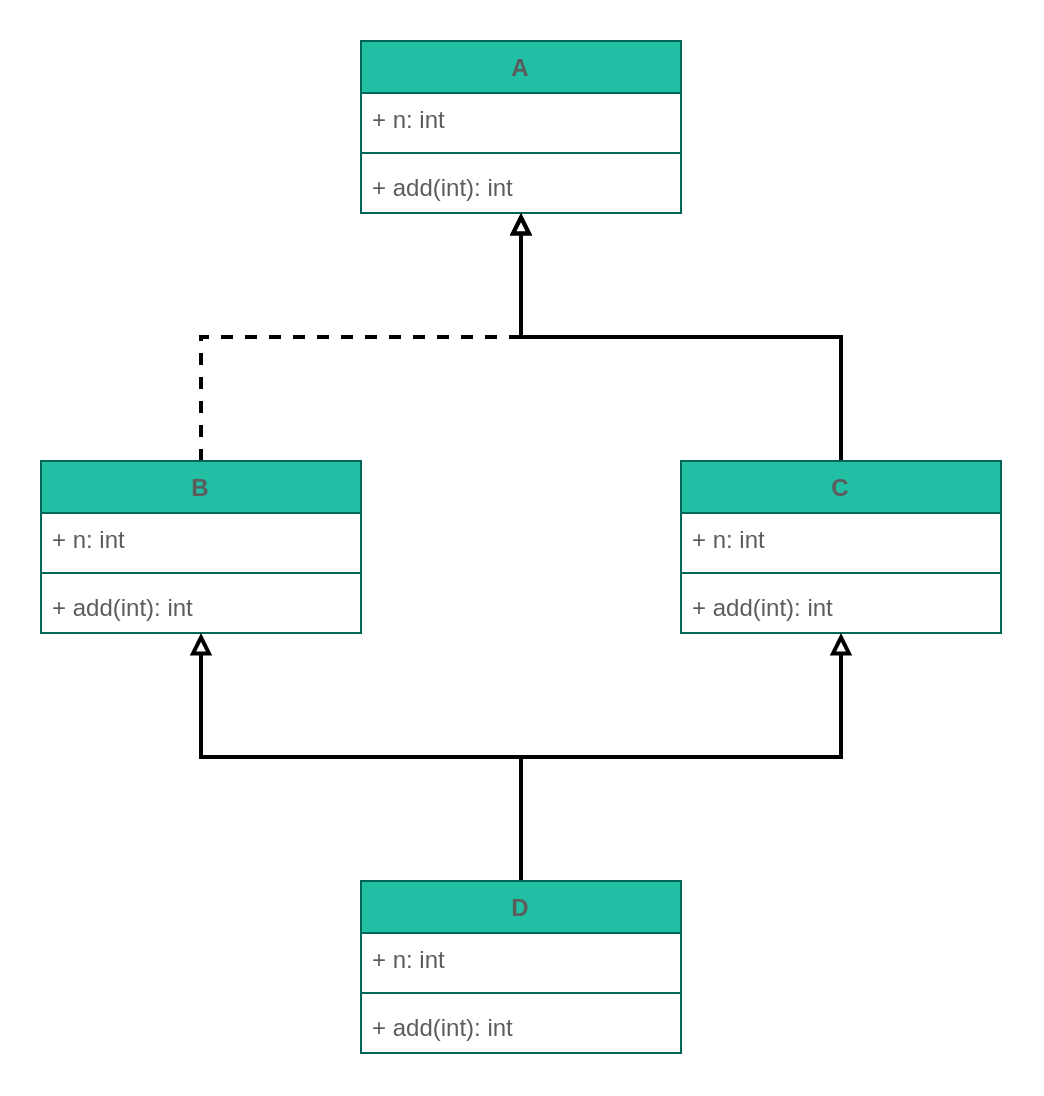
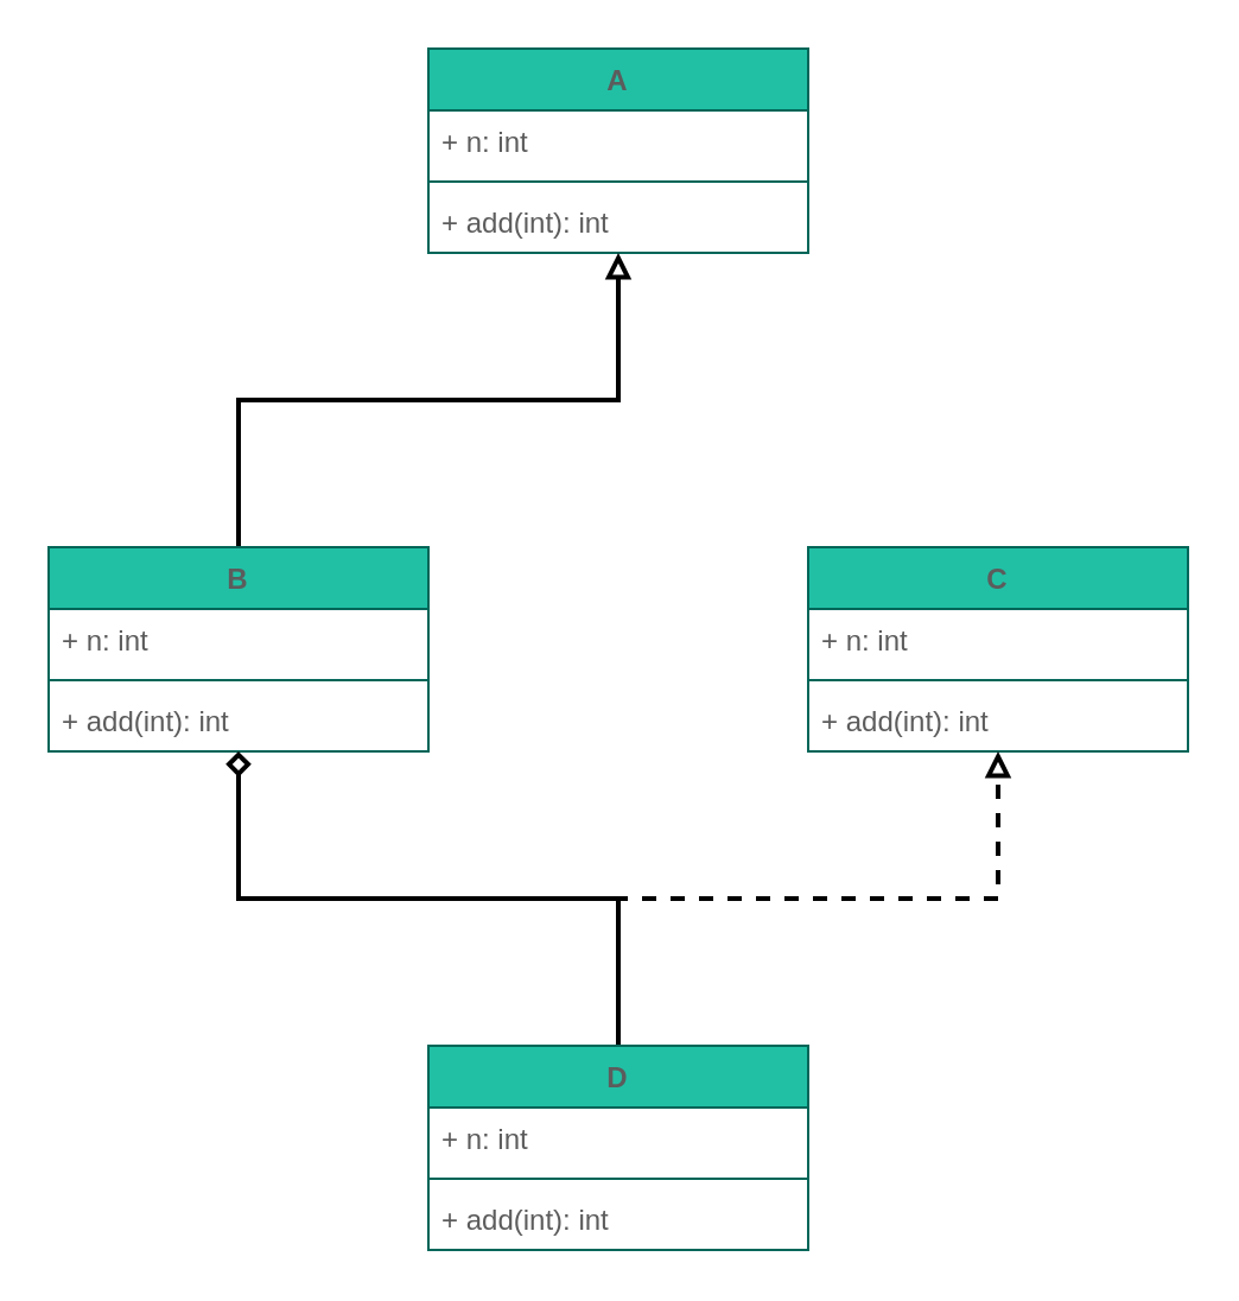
  <mxCell id="0" />
  <mxCell id="1" parent="0" />
  <mxCell id="2" value="A" style="swimlane;fontStyle=1;align=center;verticalAlign=top;childLayout=stackLayout;horizontal=1;startSize=26;horizontalStack=0;resizeParent=1;resizeParentMax=0;resizeLast=0;collapsible=1;marginBottom=0;fillColor=#21C0A5;strokeColor=#006658;fontColor=#5C5C5C;" vertex="1" parent="1"><mxGeometry x="180" y="20" width="160" height="86" as="geometry" /></mxCell>
  <mxCell id="3" value="+ n: int" style="text;strokeColor=none;fillColor=none;align=left;verticalAlign=top;spacingLeft=4;spacingRight=4;overflow=hidden;rotatable=0;points=[[0,0.5],[1,0.5]];portConstraint=eastwest;fontColor=#5C5C5C;" vertex="1" parent="2"><mxGeometry y="26" width="160" height="26" as="geometry" /></mxCell>
  <mxCell id="4" value="" style="line;strokeWidth=1;fillColor=none;align=left;verticalAlign=middle;spacingTop=-1;spacingLeft=3;spacingRight=3;rotatable=0;labelPosition=right;points=[];portConstraint=eastwest;strokeColor=#006658;fontColor=#5C5C5C;" vertex="1" parent="2"><mxGeometry y="52" width="160" height="8" as="geometry" /></mxCell>
  <mxCell id="5" value="+ add(int): int" style="text;strokeColor=none;fillColor=none;align=left;verticalAlign=top;spacingLeft=4;spacingRight=4;overflow=hidden;rotatable=0;points=[[0,0.5],[1,0.5]];portConstraint=eastwest;fontColor=#5C5C5C;" vertex="1" parent="2"><mxGeometry y="60" width="160" height="26" as="geometry" /></mxCell>
- <mxCell id="6" style="edgeStyle=orthogonalEdgeStyle;rounded=0;orthogonalLoop=1;jettySize=auto;html=1;exitX=0.5;exitY=0;exitDx=0;exitDy=0;endArrow=block;endFill=0;strokeColor=#000000;fontColor=#5C5C5C;strokeWidth=2;dashed=1;" edge="1" parent="1" source="7" target="2"><mxGeometry relative="1" as="geometry"><mxPoint x="250" y="120" as="targetPoint" /></mxGeometry></mxCell>
+ <mxCell id="6" style="edgeStyle=orthogonalEdgeStyle;rounded=0;orthogonalLoop=1;jettySize=auto;html=1;exitX=0.5;exitY=0;exitDx=0;exitDy=0;endArrow=block;endFill=0;strokeColor=#000000;fontColor=#5C5C5C;strokeWidth=2;" edge="1" parent="1" source="7" target="2"><mxGeometry relative="1" as="geometry"><mxPoint x="250" y="120" as="targetPoint" /></mxGeometry></mxCell>
  <mxCell id="7" value="B" style="swimlane;fontStyle=1;align=center;verticalAlign=top;childLayout=stackLayout;horizontal=1;startSize=26;horizontalStack=0;resizeParent=1;resizeParentMax=0;resizeLast=0;collapsible=1;marginBottom=0;fillColor=#21C0A5;strokeColor=#006658;fontColor=#5C5C5C;" vertex="1" parent="1"><mxGeometry x="20" y="230" width="160" height="86" as="geometry" /></mxCell>
  <mxCell id="8" value="+ n: int" style="text;strokeColor=none;fillColor=none;align=left;verticalAlign=top;spacingLeft=4;spacingRight=4;overflow=hidden;rotatable=0;points=[[0,0.5],[1,0.5]];portConstraint=eastwest;fontColor=#5C5C5C;" vertex="1" parent="7"><mxGeometry y="26" width="160" height="26" as="geometry" /></mxCell>
  <mxCell id="9" value="" style="line;strokeWidth=1;fillColor=none;align=left;verticalAlign=middle;spacingTop=-1;spacingLeft=3;spacingRight=3;rotatable=0;labelPosition=right;points=[];portConstraint=eastwest;strokeColor=#006658;fontColor=#5C5C5C;" vertex="1" parent="7"><mxGeometry y="52" width="160" height="8" as="geometry" /></mxCell>
  <mxCell id="10" value="+ add(int): int" style="text;strokeColor=none;fillColor=none;align=left;verticalAlign=top;spacingLeft=4;spacingRight=4;overflow=hidden;rotatable=0;points=[[0,0.5],[1,0.5]];portConstraint=eastwest;fontColor=#5C5C5C;" vertex="1" parent="7"><mxGeometry y="60" width="160" height="26" as="geometry" /></mxCell>
- <mxCell id="11" style="edgeStyle=orthogonalEdgeStyle;rounded=0;orthogonalLoop=1;jettySize=auto;html=1;exitX=0.5;exitY=0;exitDx=0;exitDy=0;endArrow=block;endFill=0;strokeColor=#000000;fontColor=#5C5C5C;strokeWidth=2;" edge="1" parent="1" source="12" target="2"><mxGeometry relative="1" as="geometry" /></mxCell>
  <mxCell id="12" value="C" style="swimlane;fontStyle=1;align=center;verticalAlign=top;childLayout=stackLayout;horizontal=1;startSize=26;horizontalStack=0;resizeParent=1;resizeParentMax=0;resizeLast=0;collapsible=1;marginBottom=0;fillColor=#21C0A5;strokeColor=#006658;fontColor=#5C5C5C;" vertex="1" parent="1"><mxGeometry x="340" y="230" width="160" height="86" as="geometry" /></mxCell>
  <mxCell id="13" value="+ n: int" style="text;strokeColor=none;fillColor=none;align=left;verticalAlign=top;spacingLeft=4;spacingRight=4;overflow=hidden;rotatable=0;points=[[0,0.5],[1,0.5]];portConstraint=eastwest;fontColor=#5C5C5C;" vertex="1" parent="12"><mxGeometry y="26" width="160" height="26" as="geometry" /></mxCell>
  <mxCell id="14" value="" style="line;strokeWidth=1;fillColor=none;align=left;verticalAlign=middle;spacingTop=-1;spacingLeft=3;spacingRight=3;rotatable=0;labelPosition=right;points=[];portConstraint=eastwest;strokeColor=#006658;fontColor=#5C5C5C;" vertex="1" parent="12"><mxGeometry y="52" width="160" height="8" as="geometry" /></mxCell>
  <mxCell id="15" value="+ add(int): int" style="text;strokeColor=none;fillColor=none;align=left;verticalAlign=top;spacingLeft=4;spacingRight=4;overflow=hidden;rotatable=0;points=[[0,0.5],[1,0.5]];portConstraint=eastwest;fontColor=#5C5C5C;" vertex="1" parent="12"><mxGeometry y="60" width="160" height="26" as="geometry" /></mxCell>
- <mxCell id="16" style="edgeStyle=orthogonalEdgeStyle;rounded=0;sketch=0;orthogonalLoop=1;jettySize=auto;html=1;exitX=0.5;exitY=0;exitDx=0;exitDy=0;fontColor=#5C5C5C;endArrow=block;endFill=0;shadow=0;fillColor=#f8cecc;strokeColor=#000000;strokeWidth=2;" edge="1" parent="1" source="18" target="7"><mxGeometry relative="1" as="geometry" /></mxCell>
- <mxCell id="17" style="edgeStyle=orthogonalEdgeStyle;rounded=0;sketch=0;orthogonalLoop=1;jettySize=auto;html=1;exitX=0.5;exitY=0;exitDx=0;exitDy=0;fontColor=#5C5C5C;endArrow=block;endFill=0;strokeColor=#000000;fillColor=#21C0A5;strokeWidth=2;" edge="1" parent="1" source="18" target="12"><mxGeometry relative="1" as="geometry" /></mxCell>
+ <mxCell id="16" style="edgeStyle=orthogonalEdgeStyle;rounded=0;sketch=0;orthogonalLoop=1;jettySize=auto;html=1;exitX=0.5;exitY=0;exitDx=0;exitDy=0;fontColor=#5C5C5C;endArrow=diamond;endFill=0;shadow=0;fillColor=#f8cecc;strokeColor=#000000;strokeWidth=2;" edge="1" parent="1" source="18" target="7"><mxGeometry relative="1" as="geometry" /></mxCell>
+ <mxCell id="17" style="edgeStyle=orthogonalEdgeStyle;rounded=0;sketch=0;orthogonalLoop=1;jettySize=auto;html=1;exitX=0.5;exitY=0;exitDx=0;exitDy=0;fontColor=#5C5C5C;endArrow=block;endFill=0;strokeColor=#000000;fillColor=#21C0A5;strokeWidth=2;dashed=1;" edge="1" parent="1" source="18" target="12"><mxGeometry relative="1" as="geometry" /></mxCell>
  <mxCell id="18" value="D" style="swimlane;fontStyle=1;align=center;verticalAlign=top;childLayout=stackLayout;horizontal=1;startSize=26;horizontalStack=0;resizeParent=1;resizeParentMax=0;resizeLast=0;collapsible=1;marginBottom=0;fillColor=#21C0A5;strokeColor=#006658;fontColor=#5C5C5C;" vertex="1" parent="1"><mxGeometry x="180" y="440" width="160" height="86" as="geometry" /></mxCell>
  <mxCell id="19" value="+ n: int" style="text;strokeColor=none;fillColor=none;align=left;verticalAlign=top;spacingLeft=4;spacingRight=4;overflow=hidden;rotatable=0;points=[[0,0.5],[1,0.5]];portConstraint=eastwest;fontColor=#5C5C5C;" vertex="1" parent="18"><mxGeometry y="26" width="160" height="26" as="geometry" /></mxCell>
  <mxCell id="20" value="" style="line;strokeWidth=1;fillColor=none;align=left;verticalAlign=middle;spacingTop=-1;spacingLeft=3;spacingRight=3;rotatable=0;labelPosition=right;points=[];portConstraint=eastwest;strokeColor=#006658;fontColor=#5C5C5C;" vertex="1" parent="18"><mxGeometry y="52" width="160" height="8" as="geometry" /></mxCell>
  <mxCell id="21" value="+ add(int): int" style="text;strokeColor=none;fillColor=none;align=left;verticalAlign=top;spacingLeft=4;spacingRight=4;overflow=hidden;rotatable=0;points=[[0,0.5],[1,0.5]];portConstraint=eastwest;fontColor=#5C5C5C;" vertex="1" parent="18"><mxGeometry y="60" width="160" height="26" as="geometry" /></mxCell>
